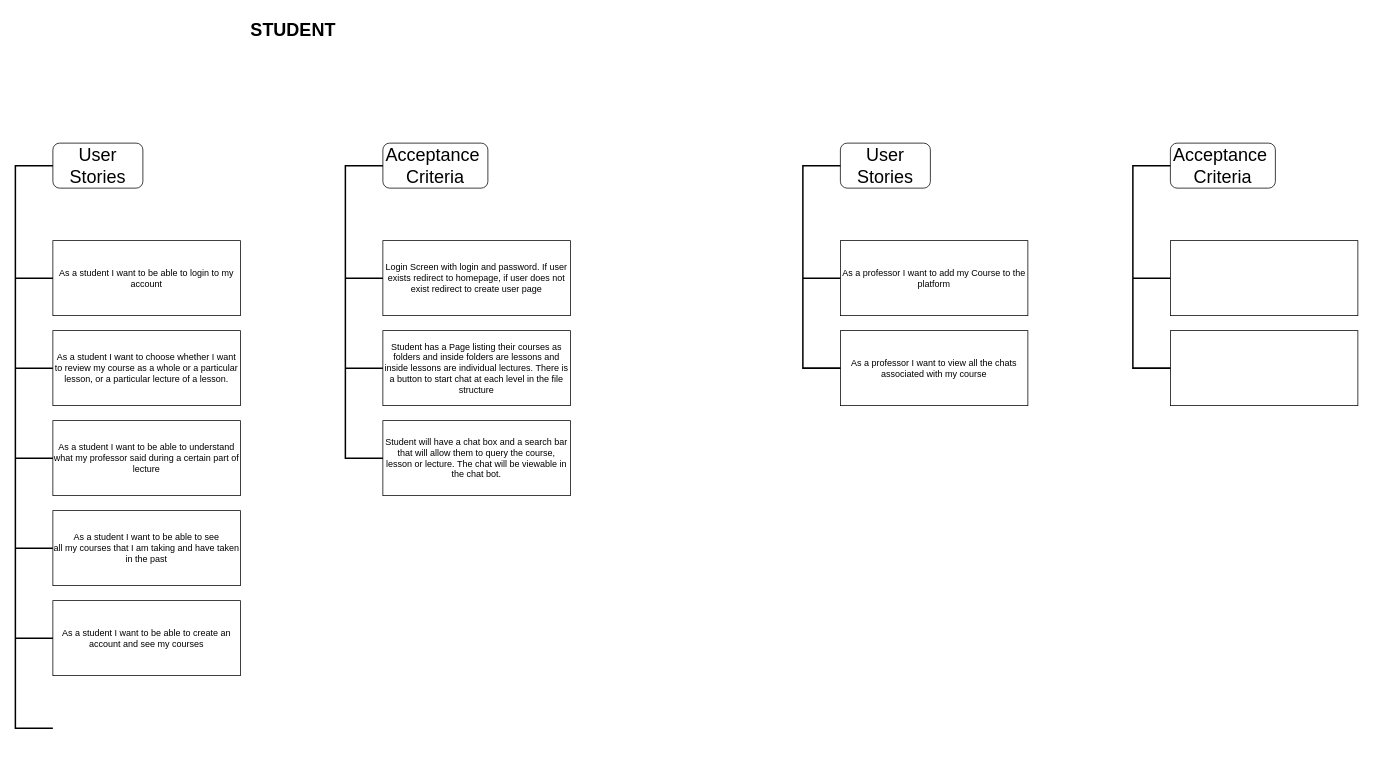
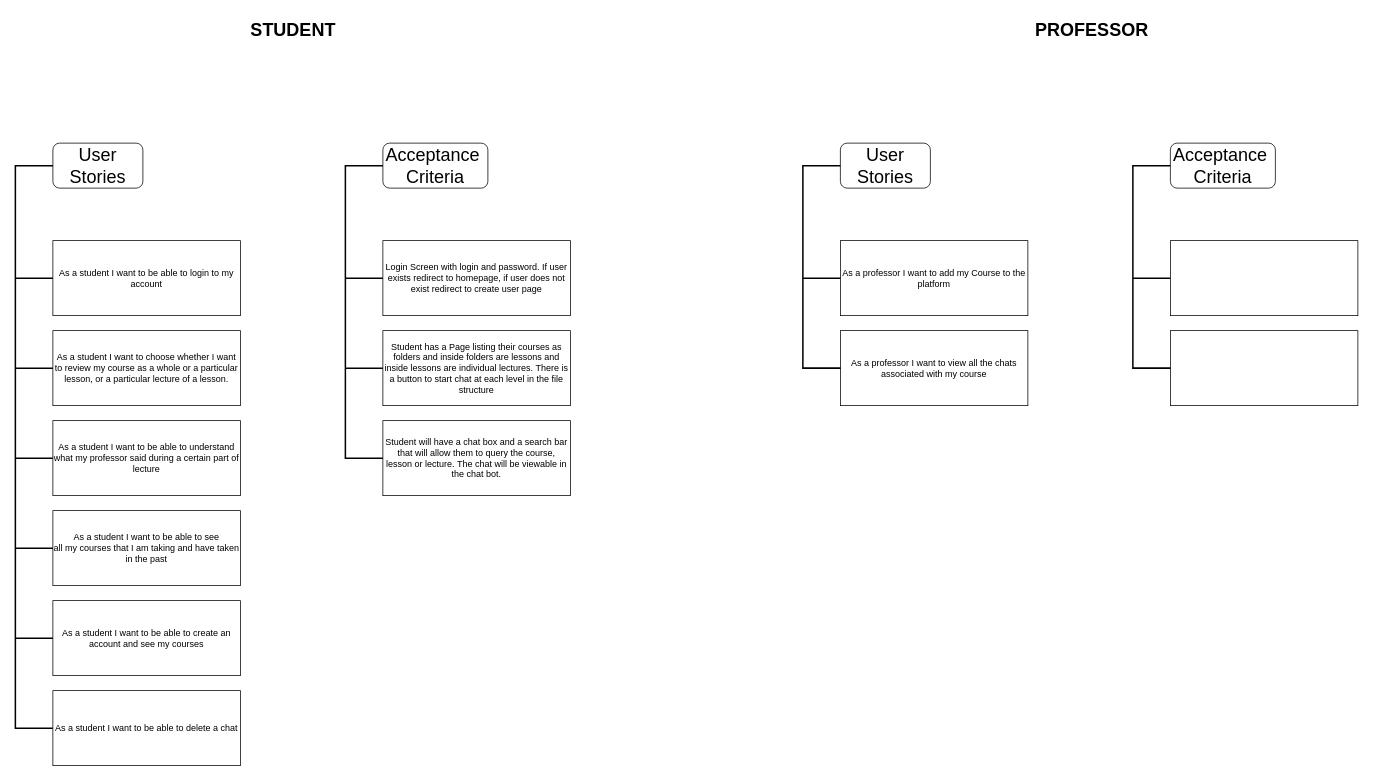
  <mxCell id="0" />
  <mxCell id="1" parent="0" />
  <mxCell id="2" value="" style="rounded=1;whiteSpace=wrap;html=1;movable=0;resizable=0;rotatable=0;deletable=0;editable=0;locked=1;connectable=0;" vertex="1" parent="1"><mxGeometry x="70" y="190" width="120" height="60" as="geometry" /></mxCell>
  <mxCell id="3" value="" style="rounded=1;whiteSpace=wrap;html=1;movable=0;resizable=0;rotatable=0;deletable=0;editable=0;locked=1;connectable=0;" vertex="1" parent="1"><mxGeometry x="510" y="190" width="140" height="60" as="geometry" /></mxCell>
  <mxCell id="4" value="As a student I want to be able to see&lt;br&gt;all my courses that I am taking and have taken&lt;br&gt;in the past" style="rounded=0;whiteSpace=wrap;html=1;movable=0;resizable=0;rotatable=0;deletable=0;editable=0;locked=1;connectable=0;" vertex="1" parent="1"><mxGeometry x="70" y="680" width="250" height="100" as="geometry" /></mxCell>
  <mxCell id="5" value="As a student I want to choose whether I want to review my course as a whole or a particular lesson, or a particular lecture of a lesson." style="rounded=0;whiteSpace=wrap;html=1;movable=1;resizable=1;rotatable=1;deletable=1;editable=1;locked=0;connectable=1;" vertex="1" parent="1"><mxGeometry x="70" y="440" width="250" height="100" as="geometry" /></mxCell>
+ <mxCell id="6" value="As a student I want to be able to delete a chat" style="rounded=0;whiteSpace=wrap;html=1;movable=0;resizable=0;rotatable=0;deletable=0;editable=0;locked=1;connectable=0;" vertex="1" parent="1"><mxGeometry x="70" y="920" width="250" height="100" as="geometry" /></mxCell>
  <mxCell id="7" value="As a student I want to be able to understand what my professor said during a certain part of lecture" style="rounded=0;whiteSpace=wrap;html=1;movable=0;resizable=0;rotatable=0;deletable=0;editable=0;locked=1;connectable=0;" vertex="1" parent="1"><mxGeometry x="70" y="560" width="250" height="100" as="geometry" /></mxCell>
  <mxCell id="8" value="Student has a Page listing their courses as folders and inside folders are lessons and inside lessons are individual lectures. There is a button to start chat at each level in the file structure" style="rounded=0;whiteSpace=wrap;html=1;movable=1;resizable=1;rotatable=1;deletable=1;editable=1;locked=0;connectable=1;" vertex="1" parent="1"><mxGeometry x="510" y="440" width="250" height="100" as="geometry" /></mxCell>
  <mxCell id="9" value="Login Screen with login and password. If user exists redirect to homepage, if user does not exist redirect to create user page" style="rounded=0;whiteSpace=wrap;html=1;movable=1;resizable=1;rotatable=1;deletable=1;editable=1;locked=0;connectable=1;" vertex="1" parent="1"><mxGeometry x="510" y="320" width="250" height="100" as="geometry" /></mxCell>
  <mxCell id="10" value="Student will have a chat box and a search bar that will allow them to query the course, lesson or lecture. The chat will be viewable in the chat bot." style="rounded=0;whiteSpace=wrap;html=1;movable=1;resizable=1;rotatable=1;deletable=1;editable=1;locked=0;connectable=1;" vertex="1" parent="1"><mxGeometry x="510" y="560" width="250" height="100" as="geometry" /></mxCell>
  <mxCell id="11" value="As a student I want to be able to login to my account" style="rounded=0;whiteSpace=wrap;html=1;movable=0;resizable=0;rotatable=0;deletable=0;editable=0;locked=1;connectable=0;" vertex="1" parent="1"><mxGeometry x="70" y="320" width="250" height="100" as="geometry" /></mxCell>
  <mxCell id="12" value="As a student I want to be able to create an account and see my courses" style="rounded=0;whiteSpace=wrap;html=1;movable=0;resizable=0;rotatable=0;deletable=0;editable=0;locked=1;connectable=0;" vertex="1" parent="1"><mxGeometry x="70" y="800" width="250" height="100" as="geometry" /></mxCell>
  <mxCell id="13" value="&lt;font style=&quot;font-size: 24px;&quot;&gt;User Stories&lt;/font&gt;" style="text;html=1;strokeColor=none;fillColor=none;align=center;verticalAlign=middle;whiteSpace=wrap;rounded=0;movable=0;resizable=0;rotatable=0;deletable=0;editable=0;locked=1;connectable=0;" vertex="1" parent="1"><mxGeometry x="70" y="190" width="120" height="60" as="geometry" /></mxCell>
  <mxCell id="14" value="&lt;font style=&quot;font-size: 24px;&quot;&gt;Acceptance&amp;nbsp;&lt;br&gt;Criteria&lt;br&gt;&lt;/font&gt;" style="text;html=1;strokeColor=none;fillColor=none;align=center;verticalAlign=middle;whiteSpace=wrap;rounded=0;movable=0;resizable=0;rotatable=0;deletable=0;editable=0;locked=1;connectable=0;" vertex="1" parent="1"><mxGeometry x="525" y="190" width="110" height="60" as="geometry" /></mxCell>
  <mxCell id="15" value="" style="strokeWidth=2;html=1;shape=mxgraph.flowchart.annotation_1;align=left;pointerEvents=1;rounded=1;strokeColor=default;fontFamily=Helvetica;fontSize=12;fontColor=default;fillColor=default;movable=0;resizable=0;rotatable=0;deletable=0;editable=0;locked=1;connectable=0;" vertex="1" parent="1"><mxGeometry x="20" y="220" width="50" height="750" as="geometry" /></mxCell>
  <mxCell id="16" value="" style="line;strokeWidth=2;html=1;rounded=1;strokeColor=default;fontFamily=Helvetica;fontSize=12;fontColor=default;fillColor=default;movable=0;resizable=0;rotatable=0;deletable=0;editable=0;locked=1;connectable=0;" vertex="1" parent="1"><mxGeometry x="20" y="845" width="50" height="10" as="geometry" /></mxCell>
  <mxCell id="17" value="" style="line;strokeWidth=2;html=1;rounded=1;strokeColor=default;fontFamily=Helvetica;fontSize=12;fontColor=default;fillColor=default;movable=0;resizable=0;rotatable=0;deletable=0;editable=0;locked=1;connectable=0;" vertex="1" parent="1"><mxGeometry x="20" y="725" width="50" height="10" as="geometry" /></mxCell>
  <mxCell id="18" value="" style="line;strokeWidth=2;html=1;rounded=1;strokeColor=default;fontFamily=Helvetica;fontSize=12;fontColor=default;fillColor=default;movable=0;resizable=0;rotatable=0;deletable=0;editable=0;locked=1;connectable=0;" vertex="1" parent="1"><mxGeometry x="20" y="605" width="50" height="10" as="geometry" /></mxCell>
  <mxCell id="19" value="" style="line;strokeWidth=2;html=1;rounded=1;strokeColor=default;fontFamily=Helvetica;fontSize=12;fontColor=default;fillColor=default;movable=0;resizable=0;rotatable=0;deletable=0;editable=0;locked=1;connectable=0;" vertex="1" parent="1"><mxGeometry x="20" y="485" width="50" height="10" as="geometry" /></mxCell>
  <mxCell id="20" value="" style="line;strokeWidth=2;html=1;rounded=1;strokeColor=default;fontFamily=Helvetica;fontSize=12;fontColor=default;fillColor=default;movable=0;resizable=0;rotatable=0;deletable=0;editable=0;locked=1;connectable=0;" vertex="1" parent="1"><mxGeometry x="20" y="365" width="50" height="10" as="geometry" /></mxCell>
  <mxCell id="21" value="" style="strokeWidth=2;html=1;shape=mxgraph.flowchart.annotation_1;align=left;pointerEvents=1;rounded=1;strokeColor=default;fontFamily=Helvetica;fontSize=12;fontColor=default;fillColor=default;movable=1;resizable=1;rotatable=1;deletable=1;editable=1;locked=0;connectable=1;" vertex="1" parent="1"><mxGeometry x="460" y="220" width="50" height="390" as="geometry" /></mxCell>
  <mxCell id="22" value="" style="line;strokeWidth=2;html=1;rounded=1;strokeColor=default;fontFamily=Helvetica;fontSize=12;fontColor=default;fillColor=default;movable=1;resizable=1;rotatable=1;deletable=1;editable=1;locked=0;connectable=1;" vertex="1" parent="1"><mxGeometry x="460" y="365" width="50" height="10" as="geometry" /></mxCell>
  <mxCell id="23" value="" style="line;strokeWidth=2;html=1;rounded=1;strokeColor=default;fontFamily=Helvetica;fontSize=12;fontColor=default;fillColor=default;movable=1;resizable=1;rotatable=1;deletable=1;editable=1;locked=0;connectable=1;" vertex="1" parent="1"><mxGeometry x="460" y="485" width="50" height="10" as="geometry" /></mxCell>
  <mxCell id="24" value="" style="rounded=1;whiteSpace=wrap;html=1;movable=0;resizable=0;rotatable=0;deletable=0;editable=0;locked=1;connectable=0;" vertex="1" parent="1"><mxGeometry x="1120" y="190" width="120" height="60" as="geometry" /></mxCell>
  <mxCell id="25" value="" style="rounded=1;whiteSpace=wrap;html=1;movable=0;resizable=0;rotatable=0;deletable=0;editable=0;locked=1;connectable=0;" vertex="1" parent="1"><mxGeometry x="1560" y="190" width="140" height="60" as="geometry" /></mxCell>
  <mxCell id="26" value="As a professor I want to view all the chats associated with my course" style="rounded=0;whiteSpace=wrap;html=1;movable=0;resizable=0;rotatable=0;deletable=0;editable=0;locked=1;connectable=0;" vertex="1" parent="1"><mxGeometry x="1120" y="440" width="250" height="100" as="geometry" /></mxCell>
  <mxCell id="27" value="" style="rounded=0;whiteSpace=wrap;html=1;movable=0;resizable=0;rotatable=0;deletable=0;editable=0;locked=1;connectable=0;" vertex="1" parent="1"><mxGeometry x="1560" y="440" width="250" height="100" as="geometry" /></mxCell>
  <mxCell id="28" value="" style="rounded=0;whiteSpace=wrap;html=1;movable=0;resizable=0;rotatable=0;deletable=0;editable=0;locked=1;connectable=0;" vertex="1" parent="1"><mxGeometry x="1560" y="320" width="250" height="100" as="geometry" /></mxCell>
  <mxCell id="29" value="As a professor I want to add my Course to the platform" style="rounded=0;whiteSpace=wrap;html=1;movable=0;resizable=0;rotatable=0;deletable=0;editable=0;locked=1;connectable=0;" vertex="1" parent="1"><mxGeometry x="1120" y="320" width="250" height="100" as="geometry" /></mxCell>
  <mxCell id="30" value="&lt;font style=&quot;font-size: 24px;&quot;&gt;User Stories&lt;/font&gt;" style="text;html=1;strokeColor=none;fillColor=none;align=center;verticalAlign=middle;whiteSpace=wrap;rounded=0;movable=0;resizable=0;rotatable=0;deletable=0;editable=0;locked=1;connectable=0;" vertex="1" parent="1"><mxGeometry x="1120" y="190" width="120" height="60" as="geometry" /></mxCell>
  <mxCell id="31" value="&lt;font style=&quot;font-size: 24px;&quot;&gt;Acceptance&amp;nbsp;&lt;br&gt;Criteria&lt;br&gt;&lt;/font&gt;" style="text;html=1;strokeColor=none;fillColor=none;align=center;verticalAlign=middle;whiteSpace=wrap;rounded=0;movable=0;resizable=0;rotatable=0;deletable=0;editable=0;locked=1;connectable=0;" vertex="1" parent="1"><mxGeometry x="1575" y="190" width="110" height="60" as="geometry" /></mxCell>
  <mxCell id="32" value="" style="line;strokeWidth=2;html=1;rounded=1;strokeColor=default;fontFamily=Helvetica;fontSize=12;fontColor=default;fillColor=default;movable=0;resizable=0;rotatable=0;deletable=0;editable=0;locked=1;connectable=0;" vertex="1" parent="1"><mxGeometry x="1070" y="485" width="50" height="10" as="geometry" /></mxCell>
  <mxCell id="33" value="" style="line;strokeWidth=2;html=1;rounded=1;strokeColor=default;fontFamily=Helvetica;fontSize=12;fontColor=default;fillColor=default;movable=0;resizable=0;rotatable=0;deletable=0;editable=0;locked=1;connectable=0;" vertex="1" parent="1"><mxGeometry x="1070" y="365" width="50" height="10" as="geometry" /></mxCell>
  <mxCell id="34" value="" style="line;strokeWidth=2;html=1;rounded=1;strokeColor=default;fontFamily=Helvetica;fontSize=12;fontColor=default;fillColor=default;movable=0;resizable=0;rotatable=0;deletable=0;editable=0;locked=1;connectable=0;" vertex="1" parent="1"><mxGeometry x="1510" y="365" width="50" height="10" as="geometry" /></mxCell>
  <mxCell id="35" value="" style="line;strokeWidth=2;html=1;rounded=1;strokeColor=default;fontFamily=Helvetica;fontSize=12;fontColor=default;fillColor=default;movable=0;resizable=0;rotatable=0;deletable=0;editable=0;locked=1;connectable=0;" vertex="1" parent="1"><mxGeometry x="1510" y="485" width="50" height="10" as="geometry" /></mxCell>
  <mxCell id="36" value="&lt;font style=&quot;font-size: 24px;&quot;&gt;&lt;b&gt;STUDENT&lt;/b&gt;&lt;/font&gt;" style="text;html=1;align=center;verticalAlign=middle;resizable=0;points=[];autosize=1;strokeColor=none;fillColor=none;fontSize=12;fontFamily=Helvetica;fontColor=default;" vertex="1" parent="1"><mxGeometry x="320" y="20" width="140" height="40" as="geometry" /></mxCell>
+ <mxCell id="37" value="&lt;font style=&quot;font-size: 24px;&quot;&gt;&lt;b&gt;PROFESSOR&lt;/b&gt;&lt;/font&gt;" style="text;html=1;align=center;verticalAlign=middle;resizable=0;points=[];autosize=1;strokeColor=none;fillColor=none;fontSize=12;fontFamily=Helvetica;fontColor=default;movable=0;rotatable=0;deletable=0;editable=0;locked=1;connectable=0;" vertex="1" parent="1"><mxGeometry x="1370" y="20" width="170" height="40" as="geometry" /></mxCell>
  <mxCell id="38" value="" style="strokeWidth=2;html=1;shape=mxgraph.flowchart.annotation_1;align=left;pointerEvents=1;rounded=1;strokeColor=default;fontFamily=Helvetica;fontSize=12;fontColor=default;fillColor=default;movable=0;resizable=0;rotatable=0;deletable=0;editable=0;locked=1;connectable=0;" vertex="1" parent="1"><mxGeometry x="1510" y="220" width="50" height="270" as="geometry" /></mxCell>
  <mxCell id="39" value="" style="strokeWidth=2;html=1;shape=mxgraph.flowchart.annotation_1;align=left;pointerEvents=1;rounded=1;strokeColor=default;fontFamily=Helvetica;fontSize=12;fontColor=default;fillColor=default;movable=0;resizable=0;rotatable=0;deletable=0;editable=0;locked=1;connectable=0;" vertex="1" parent="1"><mxGeometry x="1070" y="220" width="50" height="270" as="geometry" /></mxCell>
